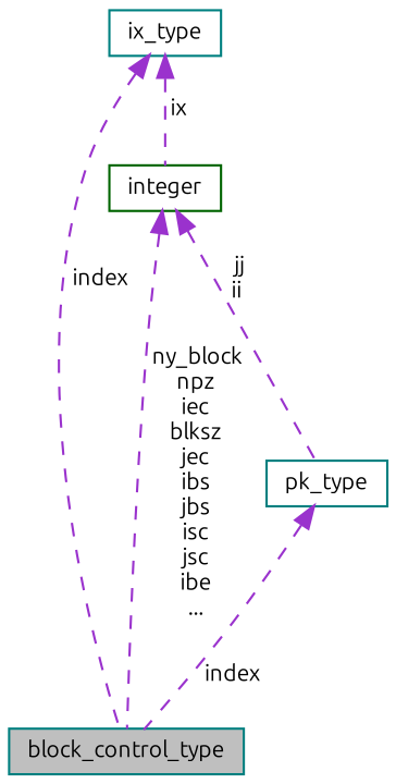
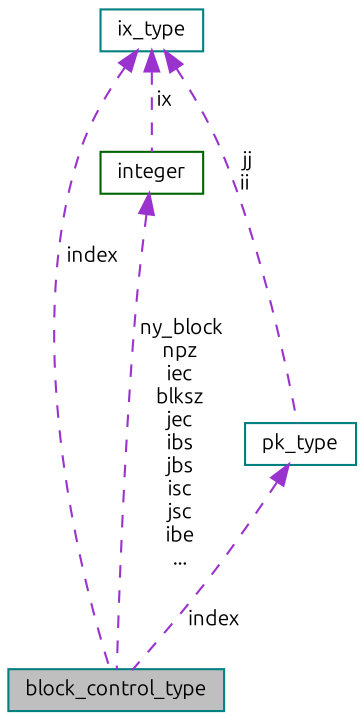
  digraph {
    fontname=Ubuntu
    node [color=teal fillcolor=white fontname=Ubuntu fontsize=10 shape=record style=filled]
    edge [color=darkorchid3 dir=back fontname=Ubuntu fontsize=10 labelfontname=Helvetica labelfontsize=10 style=dashed]
    n1 [fillcolor=grey75 fontcolor=black height=0.2 label=block_control_type width=0.4]
    n2 [height=0.2 label=ix_type width=0.4]
    n3 [color=darkgreen height=0.2 label=integer width=0.4]
    n4 [height=0.2 label=pk_type width=0.4]
    n2 -> n1 [label=" index"]
    n2 -> n3 [label=" ix"]
    n3 -> n1 [label=" ny_block\nnpz\niec\nblksz\njec\nibs\njbs\nisc\njsc\nibe\n..."]
-   n3 -> n4 [label=" jj\nii"]
+   n2 -> n4 [label=" jj\nii"]
    n4 -> n1 [label=" index"]
  }
